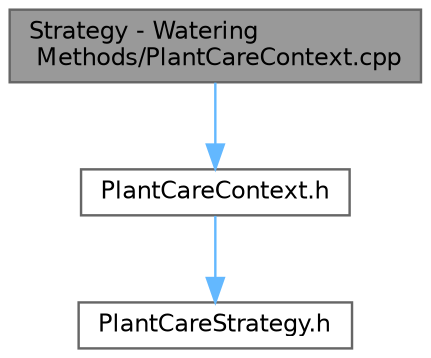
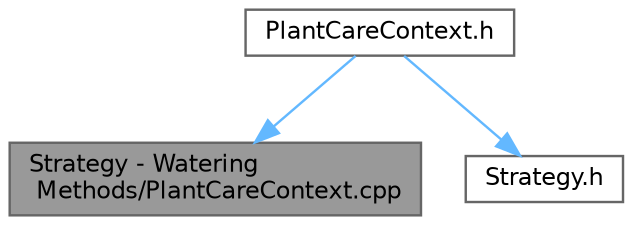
  digraph {
    node [color=grey40 fillcolor=white fontname=Helvetica fontsize=10 shape=box style=filled]
    edge [color=steelblue1 fontname=Helvetica fontsize=10 labelfontname=Helvetica labelfontsize=10 style=solid]
    n1 [color=gray40 fillcolor=grey60 fontcolor=black height=0.2 label="Strategy - Watering\l Methods/PlantCareContext.cpp" width=0.4]
    n2 [height=0.2 label="PlantCareContext.h" width=0.4]
-   n3 [height=0.2 label="PlantCareStrategy.h" width=0.4]
-   n1 -> n2
+   n3 [height=0.2 label="Strategy.h" width=0.4]
+   n2 -> n1
    n2 -> n3
  }
